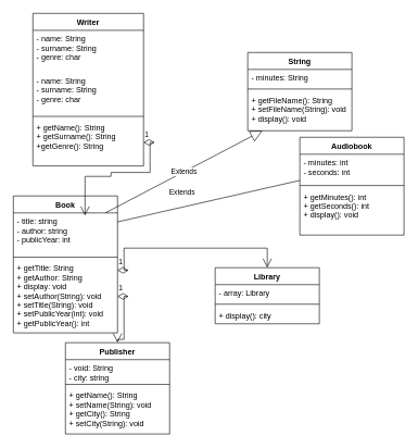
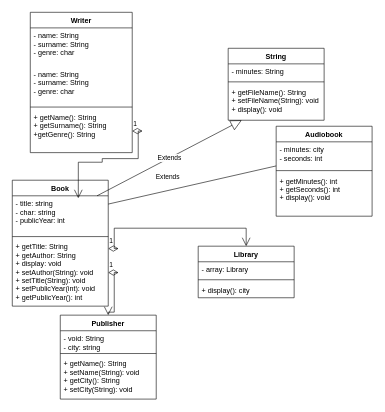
  <mxCell id="0" />
  <mxCell id="1" parent="0" />
  <mxCell id="2" value="Book" style="swimlane;fontStyle=1;align=center;verticalAlign=top;childLayout=stackLayout;horizontal=1;startSize=26;horizontalStack=0;resizeParent=1;resizeParentMax=0;resizeLast=0;collapsible=1;marginBottom=0;" parent="1" vertex="1"><mxGeometry x="20" y="300" width="160" height="210" as="geometry" /></mxCell>
- <mxCell id="3" value="- title: string&#10;- author: string&#10;- publicYear: int" style="text;strokeColor=none;fillColor=none;align=left;verticalAlign=top;spacingLeft=4;spacingRight=4;overflow=hidden;rotatable=0;points=[[0,0.5],[1,0.5]];portConstraint=eastwest;" parent="2" vertex="1"><mxGeometry y="26" width="160" height="64" as="geometry" /></mxCell>
+ <mxCell id="3" value="- title: string&#10;- char: string&#10;- publicYear: int" style="text;strokeColor=none;fillColor=none;align=left;verticalAlign=top;spacingLeft=4;spacingRight=4;overflow=hidden;rotatable=0;points=[[0,0.5],[1,0.5]];portConstraint=eastwest;" parent="2" vertex="1"><mxGeometry y="26" width="160" height="64" as="geometry" /></mxCell>
  <mxCell id="4" value="" style="line;strokeWidth=1;fillColor=none;align=left;verticalAlign=middle;spacingTop=-1;spacingLeft=3;spacingRight=3;rotatable=0;labelPosition=right;points=[];portConstraint=eastwest;" parent="2" vertex="1"><mxGeometry y="90" width="160" height="8" as="geometry" /></mxCell>
  <mxCell id="5" value="+ getTitle: String&#10;+ getAuthor: String&#10;+ display: void&#10;+ setAuthor(String): void&#10;+ setTitle(String): void&#10;+ setPublicYear(int): void&#10;+ getPublicYear(): int" style="text;strokeColor=none;fillColor=none;align=left;verticalAlign=top;spacingLeft=4;spacingRight=4;overflow=hidden;rotatable=0;points=[[0,0.5],[1,0.5]];portConstraint=eastwest;" parent="2" vertex="1"><mxGeometry y="98" width="160" height="112" as="geometry" /></mxCell>
  <mxCell id="6" value="String" style="swimlane;fontStyle=1;align=center;verticalAlign=top;childLayout=stackLayout;horizontal=1;startSize=26;horizontalStack=0;resizeParent=1;resizeParentMax=0;resizeLast=0;collapsible=1;marginBottom=0;" vertex="1" parent="1"><mxGeometry x="380" y="80" width="160" height="120" as="geometry" /></mxCell>
  <mxCell id="7" value="- minutes: String" style="text;strokeColor=none;fillColor=none;align=left;verticalAlign=top;spacingLeft=4;spacingRight=4;overflow=hidden;rotatable=0;points=[[0,0.5],[1,0.5]];portConstraint=eastwest;" vertex="1" parent="6"><mxGeometry y="26" width="160" height="26" as="geometry" /></mxCell>
  <mxCell id="8" value="" style="line;strokeWidth=1;fillColor=none;align=left;verticalAlign=middle;spacingTop=-1;spacingLeft=3;spacingRight=3;rotatable=0;labelPosition=right;points=[];portConstraint=eastwest;" vertex="1" parent="6"><mxGeometry y="52" width="160" height="8" as="geometry" /></mxCell>
  <mxCell id="9" value="+ getFileName(): String&#10;+ setFileName(String): void&#10;+ display(): void" style="text;strokeColor=none;fillColor=none;align=left;verticalAlign=top;spacingLeft=4;spacingRight=4;overflow=hidden;rotatable=0;points=[[0,0.5],[1,0.5]];portConstraint=eastwest;" vertex="1" parent="6"><mxGeometry y="60" width="160" height="60" as="geometry" /></mxCell>
  <mxCell id="10" value="Audiobook&#10;" style="swimlane;fontStyle=1;align=center;verticalAlign=top;childLayout=stackLayout;horizontal=1;startSize=26;horizontalStack=0;resizeParent=1;resizeParentMax=0;resizeLast=0;collapsible=1;marginBottom=0;" vertex="1" parent="1"><mxGeometry x="460" y="210" width="160" height="150" as="geometry" /></mxCell>
- <mxCell id="11" value="- minutes: int&#10;- seconds: int" style="text;strokeColor=none;fillColor=none;align=left;verticalAlign=top;spacingLeft=4;spacingRight=4;overflow=hidden;rotatable=0;points=[[0,0.5],[1,0.5]];portConstraint=eastwest;" vertex="1" parent="10"><mxGeometry y="26" width="160" height="44" as="geometry" /></mxCell>
+ <mxCell id="11" value="- minutes: city&#10;- seconds: int" style="text;strokeColor=none;fillColor=none;align=left;verticalAlign=top;spacingLeft=4;spacingRight=4;overflow=hidden;rotatable=0;points=[[0,0.5],[1,0.5]];portConstraint=eastwest;" vertex="1" parent="10"><mxGeometry y="26" width="160" height="44" as="geometry" /></mxCell>
  <mxCell id="12" value="" style="line;strokeWidth=1;fillColor=none;align=left;verticalAlign=middle;spacingTop=-1;spacingLeft=3;spacingRight=3;rotatable=0;labelPosition=right;points=[];portConstraint=eastwest;" vertex="1" parent="10"><mxGeometry y="70" width="160" height="8" as="geometry" /></mxCell>
  <mxCell id="13" value="+ getMinutes(): int&#10;+ getSeconds(): int&#10;+ display(): void" style="text;strokeColor=none;fillColor=none;align=left;verticalAlign=top;spacingLeft=4;spacingRight=4;overflow=hidden;rotatable=0;points=[[0,0.5],[1,0.5]];portConstraint=eastwest;" vertex="1" parent="10"><mxGeometry y="78" width="160" height="72" as="geometry" /></mxCell>
  <mxCell id="14" value="Publisher" style="swimlane;fontStyle=1;align=center;verticalAlign=top;childLayout=stackLayout;horizontal=1;startSize=26;horizontalStack=0;resizeParent=1;resizeParentMax=0;resizeLast=0;collapsible=1;marginBottom=0;" vertex="1" parent="1"><mxGeometry x="100" y="525" width="160" height="140" as="geometry" /></mxCell>
  <mxCell id="15" value="- void: String&#10;- city: string" style="text;strokeColor=none;fillColor=none;align=left;verticalAlign=top;spacingLeft=4;spacingRight=4;overflow=hidden;rotatable=0;points=[[0,0.5],[1,0.5]];portConstraint=eastwest;" vertex="1" parent="14"><mxGeometry y="26" width="160" height="34" as="geometry" /></mxCell>
  <mxCell id="16" value="" style="line;strokeWidth=1;fillColor=none;align=left;verticalAlign=middle;spacingTop=-1;spacingLeft=3;spacingRight=3;rotatable=0;labelPosition=right;points=[];portConstraint=eastwest;" vertex="1" parent="14"><mxGeometry y="60" width="160" height="8" as="geometry" /></mxCell>
  <mxCell id="17" value="+ getName(): String&#10;+ setName(String): void&#10;+ getCity(): String&#10;+ setCity(String): void" style="text;strokeColor=none;fillColor=none;align=left;verticalAlign=top;spacingLeft=4;spacingRight=4;overflow=hidden;rotatable=0;points=[[0,0.5],[1,0.5]];portConstraint=eastwest;" vertex="1" parent="14"><mxGeometry y="68" width="160" height="72" as="geometry" /></mxCell>
  <mxCell id="18" value="Extends" style="endArrow=none;endSize=16;endFill=0;html=1;rounded=0;" edge="1" parent="1" source="3" target="11"><mxGeometry x="-0.254" y="22" width="160" relative="1" as="geometry"><mxPoint x="250" y="236" as="sourcePoint" /><mxPoint x="410" y="236" as="targetPoint" /><mxPoint as="offset" /></mxGeometry></mxCell>
  <mxCell id="19" value="1" style="endArrow=open;html=1;endSize=12;startArrow=diamondThin;startSize=14;startFill=0;edgeStyle=orthogonalEdgeStyle;align=left;verticalAlign=bottom;rounded=0;entryX=0.5;entryY=0;entryDx=0;entryDy=0;" edge="1" parent="1" source="5" target="14"><mxGeometry x="-1" y="3" relative="1" as="geometry"><mxPoint x="110" y="310" as="sourcePoint" /><mxPoint x="270" y="310" as="targetPoint" /></mxGeometry></mxCell>
  <mxCell id="20" value="Library" style="swimlane;fontStyle=1;align=center;verticalAlign=top;childLayout=stackLayout;horizontal=1;startSize=26;horizontalStack=0;resizeParent=1;resizeParentMax=0;resizeLast=0;collapsible=1;marginBottom=0;" vertex="1" parent="1"><mxGeometry x="330" y="410" width="160" height="86" as="geometry" /></mxCell>
  <mxCell id="21" value="- array: Library" style="text;strokeColor=none;fillColor=none;align=left;verticalAlign=top;spacingLeft=4;spacingRight=4;overflow=hidden;rotatable=0;points=[[0,0.5],[1,0.5]];portConstraint=eastwest;" vertex="1" parent="20"><mxGeometry y="26" width="160" height="26" as="geometry" /></mxCell>
  <mxCell id="22" value="" style="line;strokeWidth=1;fillColor=none;align=left;verticalAlign=middle;spacingTop=-1;spacingLeft=3;spacingRight=3;rotatable=0;labelPosition=right;points=[];portConstraint=eastwest;" vertex="1" parent="20"><mxGeometry y="52" width="160" height="8" as="geometry" /></mxCell>
  <mxCell id="23" value="+ display(): city" style="text;strokeColor=none;fillColor=none;align=left;verticalAlign=top;spacingLeft=4;spacingRight=4;overflow=hidden;rotatable=0;points=[[0,0.5],[1,0.5]];portConstraint=eastwest;" vertex="1" parent="20"><mxGeometry y="60" width="160" height="26" as="geometry" /></mxCell>
  <mxCell id="24" value="1" style="endArrow=open;html=1;endSize=12;startArrow=diamondThin;startSize=14;startFill=0;edgeStyle=orthogonalEdgeStyle;align=left;verticalAlign=bottom;rounded=0;" edge="1" parent="1" source="5" target="20"><mxGeometry x="-1" y="3" relative="1" as="geometry"><mxPoint x="340" y="490" as="sourcePoint" /><mxPoint x="500" y="490" as="targetPoint" /><Array as="points"><mxPoint x="190" y="414" /><mxPoint x="190" y="380" /><mxPoint x="410" y="380" /></Array></mxGeometry></mxCell>
  <mxCell id="25" value="Extends" style="endArrow=block;endSize=16;endFill=0;html=1;rounded=0;" edge="1" parent="1" source="3" target="9"><mxGeometry width="160" relative="1" as="geometry"><mxPoint x="220" y="150" as="sourcePoint" /><mxPoint x="380" y="150" as="targetPoint" /></mxGeometry></mxCell>
  <mxCell id="26" value="Writer" style="swimlane;fontStyle=1;align=center;verticalAlign=top;childLayout=stackLayout;horizontal=1;startSize=26;horizontalStack=0;resizeParent=1;resizeParentMax=0;resizeLast=0;collapsible=1;marginBottom=0;" vertex="1" parent="1"><mxGeometry x="50" y="20" width="170" height="234" as="geometry" /></mxCell>
  <mxCell id="27" value="- name: String&#10;- surname: String&#10;- genre: char" style="text;strokeColor=none;fillColor=none;align=left;verticalAlign=top;spacingLeft=4;spacingRight=4;overflow=hidden;rotatable=0;points=[[0,0.5],[1,0.5]];portConstraint=eastwest;" vertex="1" parent="26"><mxGeometry y="26" width="170" height="64" as="geometry" /></mxCell>
  <mxCell id="28" value="- name: String&#10;- surname: String&#10;- genre: char" style="text;strokeColor=none;fillColor=none;align=left;verticalAlign=top;spacingLeft=4;spacingRight=4;overflow=hidden;rotatable=0;points=[[0,0.5],[1,0.5]];portConstraint=eastwest;" vertex="1" parent="26"><mxGeometry y="90" width="170" height="64" as="geometry" /></mxCell>
  <mxCell id="29" value="" style="line;strokeWidth=1;fillColor=none;align=left;verticalAlign=middle;spacingTop=-1;spacingLeft=3;spacingRight=3;rotatable=0;labelPosition=right;points=[];portConstraint=eastwest;" vertex="1" parent="26"><mxGeometry y="154" width="170" height="8" as="geometry" /></mxCell>
  <mxCell id="30" value="+ getName(): String&#10;+ getSurname(): String&#10;+getGenre(): String" style="text;strokeColor=none;fillColor=none;align=left;verticalAlign=top;spacingLeft=4;spacingRight=4;overflow=hidden;rotatable=0;points=[[0,0.5],[1,0.5]];portConstraint=eastwest;" vertex="1" parent="26"><mxGeometry y="162" width="170" height="72" as="geometry" /></mxCell>
  <mxCell id="31" value="1" style="endArrow=open;html=1;endSize=12;startArrow=diamondThin;startSize=14;startFill=0;edgeStyle=orthogonalEdgeStyle;align=left;verticalAlign=bottom;rounded=0;entryX=0.688;entryY=0.063;entryDx=0;entryDy=0;entryPerimeter=0;" edge="1" parent="1" source="30" target="3"><mxGeometry x="-1" y="3" relative="1" as="geometry"><mxPoint x="20" y="270" as="sourcePoint" /><mxPoint x="180" y="270" as="targetPoint" /><Array as="points"><mxPoint x="230" y="218" /><mxPoint x="230" y="264" /><mxPoint x="170" y="264" /><mxPoint x="170" y="270" /><mxPoint x="130" y="270" /></Array></mxGeometry></mxCell>
